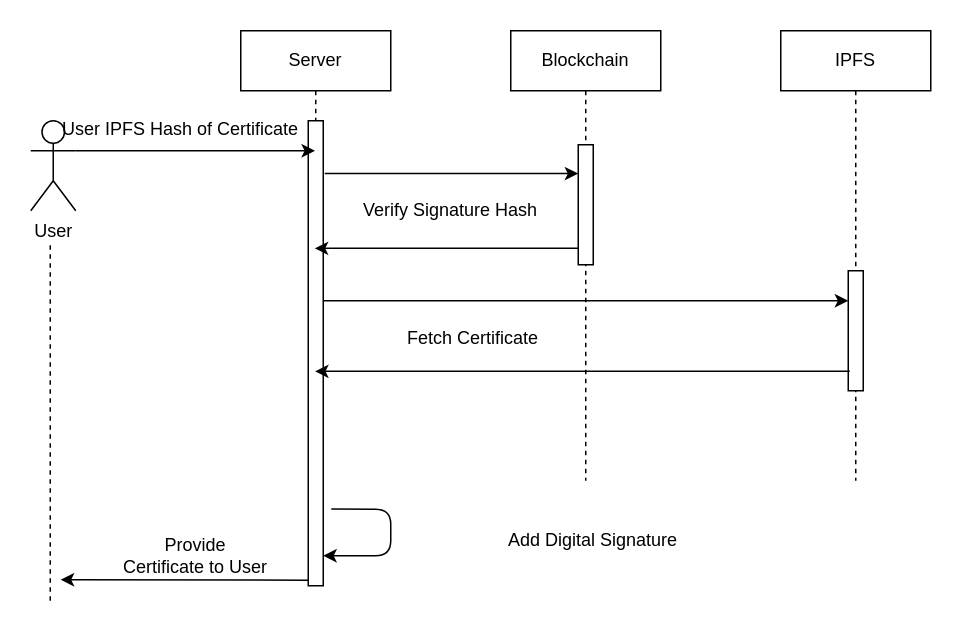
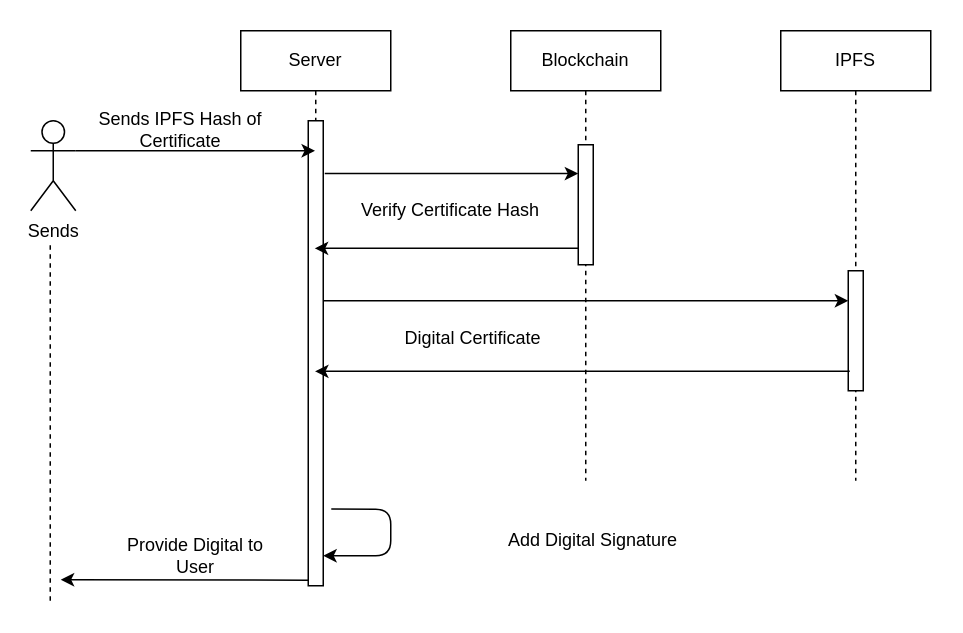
  <mxCell id="0" />
  <mxCell id="1" parent="0" />
  <mxCell id="2" value="Server" style="shape=umlLifeline;perimeter=lifelinePerimeter;whiteSpace=wrap;html=1;container=1;collapsible=0;recursiveResize=0;outlineConnect=0;" vertex="1" parent="1"><mxGeometry x="160" y="20" width="100" height="370" as="geometry" /></mxCell>
  <mxCell id="3" value="" style="html=1;points=[];perimeter=orthogonalPerimeter;" vertex="1" parent="2"><mxGeometry x="45" y="60" width="10" height="310" as="geometry" /></mxCell>
  <mxCell id="4" value="" style="endArrow=classic;html=1;exitX=1.535;exitY=0.835;exitDx=0;exitDy=0;exitPerimeter=0;" edge="1" parent="2" source="3" target="3"><mxGeometry width="50" height="50" relative="1" as="geometry"><mxPoint x="140" y="200" as="sourcePoint" /><mxPoint x="280" y="319" as="targetPoint" /><Array as="points"><mxPoint x="100" y="319" /><mxPoint x="100" y="350" /></Array></mxGeometry></mxCell>
  <mxCell id="5" value="Blockchain" style="shape=umlLifeline;perimeter=lifelinePerimeter;whiteSpace=wrap;html=1;container=1;collapsible=0;recursiveResize=0;outlineConnect=0;" vertex="1" parent="1"><mxGeometry x="340" y="20" width="100" height="300" as="geometry" /></mxCell>
  <mxCell id="6" value="" style="html=1;points=[];perimeter=orthogonalPerimeter;" vertex="1" parent="5"><mxGeometry x="45" y="76" width="10" height="80" as="geometry" /></mxCell>
  <mxCell id="7" value="IPFS" style="shape=umlLifeline;perimeter=lifelinePerimeter;whiteSpace=wrap;html=1;container=1;collapsible=0;recursiveResize=0;outlineConnect=0;" vertex="1" parent="1"><mxGeometry x="520" y="20" width="100" height="300" as="geometry" /></mxCell>
  <mxCell id="8" value="" style="html=1;points=[];perimeter=orthogonalPerimeter;shadow=0;" vertex="1" parent="7"><mxGeometry x="45" y="160" width="10" height="80" as="geometry" /></mxCell>
- <mxCell id="9" value="User" style="shape=umlActor;verticalLabelPosition=bottom;verticalAlign=top;html=1;" vertex="1" parent="1"><mxGeometry x="20" y="80" width="30" height="60" as="geometry" /></mxCell>
+ <mxCell id="9" value="Sends" style="shape=umlActor;verticalLabelPosition=bottom;verticalAlign=top;html=1;" vertex="1" parent="1"><mxGeometry x="20" y="80" width="30" height="60" as="geometry" /></mxCell>
  <mxCell id="10" value="" style="endArrow=classic;html=1;exitX=1;exitY=0.333;exitDx=0;exitDy=0;exitPerimeter=0;" edge="1" parent="1" source="9" target="2"><mxGeometry width="50" height="50" relative="1" as="geometry"><mxPoint x="270" y="200" as="sourcePoint" /><mxPoint x="180" y="100" as="targetPoint" /></mxGeometry></mxCell>
- <mxCell id="11" value="User IPFS Hash of Certificate" style="text;html=1;strokeColor=none;fillColor=none;align=center;verticalAlign=middle;whiteSpace=wrap;rounded=0;" vertex="1" parent="1"><mxGeometry x="40" y="76" width="160" height="20" as="geometry" /></mxCell>
+ <mxCell id="11" value="Sends IPFS Hash of Certificate" style="text;html=1;strokeColor=none;fillColor=none;align=center;verticalAlign=middle;whiteSpace=wrap;rounded=0;" vertex="1" parent="1"><mxGeometry x="40" y="76" width="160" height="20" as="geometry" /></mxCell>
  <mxCell id="12" value="" style="endArrow=classic;html=1;exitX=1.1;exitY=0.133;exitDx=0;exitDy=0;exitPerimeter=0;" edge="1" parent="1"><mxGeometry width="50" height="50" relative="1" as="geometry"><mxPoint x="216" y="115.23" as="sourcePoint" /><mxPoint x="385" y="115.23" as="targetPoint" /></mxGeometry></mxCell>
- <mxCell id="13" value="Verify Signature Hash" style="text;html=1;strokeColor=none;fillColor=none;align=center;verticalAlign=middle;whiteSpace=wrap;rounded=0;shadow=0;" vertex="1" parent="1"><mxGeometry x="220" y="130" width="160" height="20" as="geometry" /></mxCell>
+ <mxCell id="13" value="Verify Certificate Hash" style="text;html=1;strokeColor=none;fillColor=none;align=center;verticalAlign=middle;whiteSpace=wrap;rounded=0;shadow=0;" vertex="1" parent="1"><mxGeometry x="220" y="130" width="160" height="20" as="geometry" /></mxCell>
  <mxCell id="14" value="" style="endArrow=classic;html=1;exitX=0;exitY=0.913;exitDx=0;exitDy=0;exitPerimeter=0;" edge="1" parent="1"><mxGeometry width="50" height="50" relative="1" as="geometry"><mxPoint x="385" y="165.04" as="sourcePoint" /><mxPoint x="209.324" y="165.04" as="targetPoint" /></mxGeometry></mxCell>
- <mxCell id="15" value="Fetch Certificate" style="text;html=1;strokeColor=none;fillColor=none;align=center;verticalAlign=middle;whiteSpace=wrap;rounded=0;shadow=0;" vertex="1" parent="1"><mxGeometry x="240" y="215" width="150" height="20" as="geometry" /></mxCell>
+ <mxCell id="15" value="Digital Certificate" style="text;html=1;strokeColor=none;fillColor=none;align=center;verticalAlign=middle;whiteSpace=wrap;rounded=0;shadow=0;" vertex="1" parent="1"><mxGeometry x="240" y="215" width="150" height="20" as="geometry" /></mxCell>
  <mxCell id="16" value="" style="endArrow=classic;html=1;entryX=0;entryY=0.25;entryDx=0;entryDy=0;entryPerimeter=0;" edge="1" parent="1" source="3" target="8"><mxGeometry width="50" height="50" relative="1" as="geometry"><mxPoint x="220" y="200" as="sourcePoint" /><mxPoint x="320" y="170" as="targetPoint" /></mxGeometry></mxCell>
  <mxCell id="17" value="" style="endArrow=classic;html=1;exitX=0.1;exitY=0.838;exitDx=0;exitDy=0;exitPerimeter=0;" edge="1" parent="1" source="8" target="2"><mxGeometry width="50" height="50" relative="1" as="geometry"><mxPoint x="270" y="230" as="sourcePoint" /><mxPoint x="320" y="180" as="targetPoint" /></mxGeometry></mxCell>
  <mxCell id="18" value="Add Digital Signature" style="text;html=1;strokeColor=none;fillColor=none;align=center;verticalAlign=middle;whiteSpace=wrap;rounded=0;shadow=0;" vertex="1" parent="1"><mxGeometry x="325" y="350" width="140" height="20" as="geometry" /></mxCell>
  <mxCell id="19" value="" style="endArrow=classic;html=1;exitX=0.006;exitY=0.988;exitDx=0;exitDy=0;exitPerimeter=0;" edge="1" parent="1" source="3"><mxGeometry width="50" height="50" relative="1" as="geometry"><mxPoint x="300" y="250" as="sourcePoint" /><mxPoint x="40" y="386" as="targetPoint" /></mxGeometry></mxCell>
- <mxCell id="20" value="Provide Certificate to User" style="text;html=1;strokeColor=none;fillColor=none;align=center;verticalAlign=middle;whiteSpace=wrap;rounded=0;shadow=0;" vertex="1" parent="1"><mxGeometry x="80" y="360" width="100" height="20" as="geometry" /></mxCell>
+ <mxCell id="20" value="Provide Digital to User" style="text;html=1;strokeColor=none;fillColor=none;align=center;verticalAlign=middle;whiteSpace=wrap;rounded=0;shadow=0;" vertex="1" parent="1"><mxGeometry x="80" y="360" width="100" height="20" as="geometry" /></mxCell>
  <mxCell id="21" value="" style="endArrow=none;dashed=1;html=1;" edge="1" parent="1"><mxGeometry width="50" height="50" relative="1" as="geometry"><mxPoint x="33" y="400" as="sourcePoint" /><mxPoint x="33" y="160" as="targetPoint" /></mxGeometry></mxCell>
